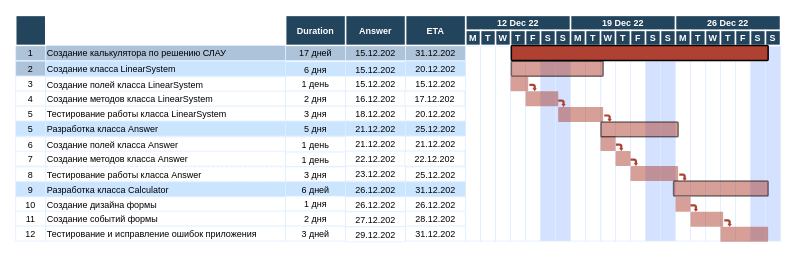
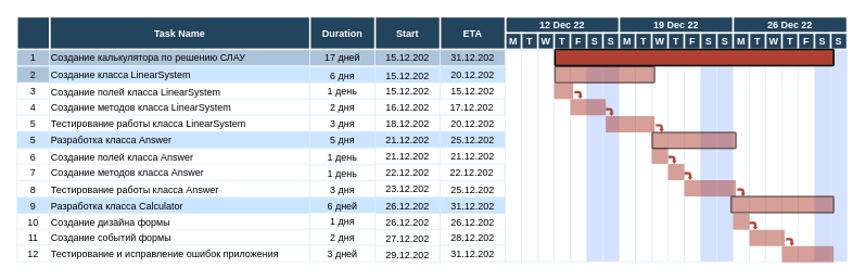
  <mxCell id="0" />
  <mxCell id="1" parent="0" />
  <mxCell id="2" value="1" style="strokeColor=#DEEDFF;fillColor=#ADC3D9" parent="1" vertex="1"><mxGeometry x="20.5" y="60" width="40" height="20" as="geometry" /></mxCell>
  <mxCell id="3" value="Создание калькулятора по решению СЛАУ" style="align=left;strokeColor=#DEEDFF;fillColor=#ADC3D9" parent="1" vertex="1"><mxGeometry x="60.5" y="60" width="320" height="20" as="geometry" /></mxCell>
  <mxCell id="4" value="17 дней" style="strokeColor=#DEEDFF;fillColor=#ADC3D9" parent="1" vertex="1"><mxGeometry x="380.5" y="60" width="80.0" height="20" as="geometry" /></mxCell>
  <mxCell id="5" value="15.12.202" style="strokeColor=#DEEDFF;fillColor=#ADC3D9" parent="1" vertex="1"><mxGeometry x="460.5" y="60" width="80.0" height="20" as="geometry" /></mxCell>
  <mxCell id="6" value="31.12.202" style="strokeColor=#DEEDFF;fillColor=#ADC3D9" parent="1" vertex="1"><mxGeometry x="540.5" y="60" width="80.0" height="20" as="geometry" /></mxCell>
  <mxCell id="7" value="" style="strokeColor=#DEEDFF" parent="1" vertex="1"><mxGeometry x="620.5" y="61" width="20" height="260" as="geometry" /></mxCell>
  <mxCell id="8" value="2" style="strokeColor=#DEEDFF;fillColor=#adc3d9;" parent="1" vertex="1"><mxGeometry x="20.5" y="81" width="40" height="20" as="geometry" /></mxCell>
  <mxCell id="9" value="Создание класса LinearSystem" style="align=left;strokeColor=#DEEDFF;fillColor=#CCE5FF" parent="1" vertex="1"><mxGeometry x="60.5" y="81" width="320.0" height="20" as="geometry" /></mxCell>
  <mxCell id="10" value="6 дня" style="strokeColor=#DEEDFF;fillColor=#CCE5FF" parent="1" vertex="1"><mxGeometry x="380.5" y="82" width="80.0" height="20" as="geometry" /></mxCell>
  <mxCell id="11" value="15.12.202" style="strokeColor=#DEEDFF;fillColor=#CCE5FF" parent="1" vertex="1"><mxGeometry x="460.5" y="82" width="80.0" height="20" as="geometry" /></mxCell>
  <mxCell id="12" value="20.12.202" style="strokeColor=#DEEDFF;fillColor=#CCE5FF" parent="1" vertex="1"><mxGeometry x="540.5" y="81" width="80.0" height="20" as="geometry" /></mxCell>
  <mxCell id="13" value="3" style="strokeColor=#DEEDFF" parent="1" vertex="1"><mxGeometry x="20.5" y="101" width="40" height="20" as="geometry" /></mxCell>
  <mxCell id="14" value="Создание полей класса LinearSystem" style="align=left;strokeColor=#DEEDFF" parent="1" vertex="1"><mxGeometry x="60.5" y="102" width="320.0" height="20.0" as="geometry" /></mxCell>
  <mxCell id="15" value="1 день" style="strokeColor=#DEEDFF" parent="1" vertex="1"><mxGeometry x="380.5" y="101" width="80.0" height="20" as="geometry" /></mxCell>
  <mxCell id="16" value="15.12.202" style="strokeColor=#DEEDFF" parent="1" vertex="1"><mxGeometry x="460.5" y="101" width="80.0" height="20" as="geometry" /></mxCell>
  <mxCell id="17" value="15.12.202" style="strokeColor=#DEEDFF" parent="1" vertex="1"><mxGeometry x="540.5" y="101" width="80.0" height="20" as="geometry" /></mxCell>
  <mxCell id="18" value="4" style="strokeColor=#DEEDFF" parent="1" vertex="1"><mxGeometry x="20.5" y="121" width="40" height="20" as="geometry" /></mxCell>
  <mxCell id="19" value="Создание методов класса LinearSystem" style="align=left;strokeColor=#DEEDFF" parent="1" vertex="1"><mxGeometry x="60.5" y="121" width="320" height="20" as="geometry" /></mxCell>
  <mxCell id="20" value="2 дня" style="strokeColor=#DEEDFF" parent="1" vertex="1"><mxGeometry x="380.5" y="121" width="80.0" height="20" as="geometry" /></mxCell>
  <mxCell id="21" value="16.12.202" style="strokeColor=#DEEDFF" parent="1" vertex="1"><mxGeometry x="460.5" y="121" width="80.0" height="20" as="geometry" /></mxCell>
  <mxCell id="22" value="17.12.202" style="strokeColor=#DEEDFF" parent="1" vertex="1"><mxGeometry x="539.5" y="121" width="80.0" height="20" as="geometry" /></mxCell>
  <mxCell id="23" value="5" style="strokeColor=#DEEDFF" parent="1" vertex="1"><mxGeometry x="20.5" y="141" width="40" height="20" as="geometry" /></mxCell>
  <mxCell id="24" value="Тестирование работы класса LinearSystem" style="align=left;strokeColor=#DEEDFF" parent="1" vertex="1"><mxGeometry x="60.5" y="141" width="320.0" height="20" as="geometry" /></mxCell>
  <mxCell id="25" value="" style="edgeStyle=orthogonalEdgeStyle;rounded=0;orthogonalLoop=1;jettySize=auto;html=1;startArrow=none;" parent="1" source="137" target="51" edge="1"><mxGeometry relative="1" as="geometry" /></mxCell>
  <mxCell id="26" value="3 дня" style="strokeColor=#DEEDFF" parent="1" vertex="1"><mxGeometry x="380.5" y="141" width="80.0" height="20" as="geometry" /></mxCell>
  <mxCell id="27" value="18.12.202" style="strokeColor=#DEEDFF" parent="1" vertex="1"><mxGeometry x="460.5" y="141" width="80.0" height="20" as="geometry" /></mxCell>
  <mxCell id="28" value="20.12.202" style="strokeColor=#DEEDFF" parent="1" vertex="1"><mxGeometry x="540.5" y="141" width="80.0" height="20" as="geometry" /></mxCell>
  <mxCell id="29" value="5" style="strokeColor=#DEEDFF;fillColor=#CCE5FF" parent="1" vertex="1"><mxGeometry x="20.5" y="161" width="40" height="20" as="geometry" /></mxCell>
  <mxCell id="30" value="Разработка класса Answer" style="align=left;strokeColor=#DEEDFF;fillColor=#CCE5FF" parent="1" vertex="1"><mxGeometry x="60.5" y="161" width="320.0" height="20.0" as="geometry" /></mxCell>
  <mxCell id="31" value="5 дня" style="strokeColor=#DEEDFF;fillColor=#CCE5FF" parent="1" vertex="1"><mxGeometry x="380.5" y="161" width="80.0" height="20" as="geometry" /></mxCell>
  <mxCell id="32" value="21.12.202" style="strokeColor=#DEEDFF;fillColor=#CCE5FF" parent="1" vertex="1"><mxGeometry x="460.5" y="161" width="80.0" height="20" as="geometry" /></mxCell>
  <mxCell id="33" value="25.12.202" style="strokeColor=#DEEDFF;fillColor=#CCE5FF" parent="1" vertex="1"><mxGeometry x="540.5" y="161" width="80.0" height="20" as="geometry" /></mxCell>
  <mxCell id="34" value="6" style="strokeColor=#DEEDFF" parent="1" vertex="1"><mxGeometry x="20.5" y="182" width="40" height="20" as="geometry" /></mxCell>
  <mxCell id="35" value="Создание полей класса Answer" style="align=left;strokeColor=#DEEDFF" parent="1" vertex="1"><mxGeometry x="60.5" y="182" width="320.0" height="20" as="geometry" /></mxCell>
  <mxCell id="36" value="21.12.202" style="strokeColor=#DEEDFF" parent="1" vertex="1"><mxGeometry x="460.5" y="181" width="80.0" height="20" as="geometry" /></mxCell>
  <mxCell id="37" value="21.12.202" style="strokeColor=#DEEDFF" parent="1" vertex="1"><mxGeometry x="540.5" y="181" width="80.0" height="20" as="geometry" /></mxCell>
  <mxCell id="38" value="7" style="strokeColor=#DEEDFF" parent="1" vertex="1"><mxGeometry x="20.5" y="201" width="40" height="20" as="geometry" /></mxCell>
  <mxCell id="39" value="Создание методов класса Answer" style="align=left;strokeColor=#DEEDFF" parent="1" vertex="1"><mxGeometry x="60.5" y="201" width="320.0" height="20" as="geometry" /></mxCell>
  <mxCell id="40" value="1 день" style="strokeColor=#DEEDFF" parent="1" vertex="1"><mxGeometry x="380.5" y="202" width="80.0" height="20" as="geometry" /></mxCell>
  <mxCell id="41" value="22.12.202" style="strokeColor=#DEEDFF" parent="1" vertex="1"><mxGeometry x="460.5" y="201" width="80.0" height="20" as="geometry" /></mxCell>
  <mxCell id="42" value="22.12.202" style="strokeColor=#DEEDFF" parent="1" vertex="1"><mxGeometry x="539.5" y="201" width="80.0" height="20" as="geometry" /></mxCell>
  <mxCell id="43" value="8" style="strokeColor=#DEEDFF" parent="1" vertex="1"><mxGeometry x="20.5" y="222" width="40" height="20" as="geometry" /></mxCell>
  <mxCell id="44" value="Тестирование работы класса Answer" style="align=left;strokeColor=#DEEDFF;dashed=1;" parent="1" vertex="1"><mxGeometry x="60.5" y="222" width="320" height="20" as="geometry" /></mxCell>
  <mxCell id="45" value="3 дня" style="strokeColor=#DEEDFF" parent="1" vertex="1"><mxGeometry x="380.5" y="222" width="80.0" height="20" as="geometry" /></mxCell>
  <mxCell id="46" value="23.12.202" style="strokeColor=#DEEDFF" parent="1" vertex="1"><mxGeometry x="460.5" y="221" width="80.0" height="20" as="geometry" /></mxCell>
  <mxCell id="47" value="25.12.202" style="strokeColor=#DEEDFF" parent="1" vertex="1"><mxGeometry x="540.5" y="222" width="80.0" height="20" as="geometry" /></mxCell>
  <mxCell id="48" value="9" style="strokeColor=#DEEDFF;fillColor=#CCE5FF" parent="1" vertex="1"><mxGeometry x="20.5" y="242" width="40" height="20" as="geometry" /></mxCell>
  <mxCell id="49" value="Разработка класса Calculator" style="align=left;strokeColor=#DEEDFF;fillColor=#CCE5FF" parent="1" vertex="1"><mxGeometry x="60.5" y="242" width="320.0" height="20" as="geometry" /></mxCell>
  <mxCell id="50" value="6 дней" style="strokeColor=#DEEDFF;fillColor=#CCE5FF" parent="1" vertex="1"><mxGeometry x="380.5" y="242" width="80.0" height="20" as="geometry" /></mxCell>
  <mxCell id="51" value="26.12.202" style="strokeColor=#DEEDFF;fillColor=#CCE5FF" parent="1" vertex="1"><mxGeometry x="460.5" y="242" width="80.0" height="20" as="geometry" /></mxCell>
  <mxCell id="52" value="31.12.202" style="strokeColor=#DEEDFF;fillColor=#CCE5FF" parent="1" vertex="1"><mxGeometry x="540.5" y="242" width="80.0" height="20" as="geometry" /></mxCell>
  <mxCell id="53" value="10" style="strokeColor=#DEEDFF" parent="1" vertex="1"><mxGeometry x="20.5" y="262" width="40" height="20" as="geometry" /></mxCell>
  <mxCell id="54" value="Создание дизайна формы " style="align=left;strokeColor=#DEEDFF" parent="1" vertex="1"><mxGeometry x="60.5" y="262" width="320.0" height="20" as="geometry" /></mxCell>
  <mxCell id="55" value="11" style="strokeColor=#DEEDFF" parent="1" vertex="1"><mxGeometry x="20.5" y="281" width="40" height="20" as="geometry" /></mxCell>
  <mxCell id="56" value="Создание событий формы" style="align=left;strokeColor=#DEEDFF" parent="1" vertex="1"><mxGeometry x="60.5" y="281" width="320.0" height="20" as="geometry" /></mxCell>
  <mxCell id="57" value="12" style="strokeColor=#DEEDFF" parent="1" vertex="1"><mxGeometry x="20.5" y="301" width="40" height="20" as="geometry" /></mxCell>
  <mxCell id="58" value="Тестирование и исправление ошибок приложения " style="align=left;strokeColor=#DEEDFF" parent="1" vertex="1"><mxGeometry x="60.5" y="301" width="320.0" height="20" as="geometry" /></mxCell>
  <mxCell id="59" value="" style="strokeColor=#DEEDFF" parent="1" vertex="1"><mxGeometry x="640.5" y="61" width="20" height="260" as="geometry" /></mxCell>
  <mxCell id="60" value="" style="strokeColor=#DEEDFF" parent="1" vertex="1"><mxGeometry x="660.5" y="61" width="20" height="260" as="geometry" /></mxCell>
  <mxCell id="61" value="" style="strokeColor=#DEEDFF" parent="1" vertex="1"><mxGeometry x="680.5" y="81" width="20" height="240" as="geometry" /></mxCell>
  <mxCell id="62" value="" style="strokeColor=#DEEDFF" parent="1" vertex="1"><mxGeometry x="700.5" y="81" width="20" height="240" as="geometry" /></mxCell>
  <mxCell id="63" value="" style="strokeColor=#DEEDFF;fillColor=#D4E1FF" parent="1" vertex="1"><mxGeometry x="720.5" y="82" width="20" height="239" as="geometry" /></mxCell>
  <mxCell id="64" value="" style="strokeColor=#DEEDFF;fillColor=#D4E1FF" parent="1" vertex="1"><mxGeometry x="740.5" y="81" width="20" height="240" as="geometry" /></mxCell>
  <mxCell id="65" value="" style="strokeColor=#DEEDFF" parent="1" vertex="1"><mxGeometry x="760.5" y="81" width="20" height="240" as="geometry" /></mxCell>
  <mxCell id="66" value="" style="strokeColor=#DEEDFF" parent="1" vertex="1"><mxGeometry x="780.5" y="81" width="20" height="240" as="geometry" /></mxCell>
  <mxCell id="67" value="" style="strokeColor=#DEEDFF" parent="1" vertex="1"><mxGeometry x="801" y="81" width="20" height="240" as="geometry" /></mxCell>
  <mxCell id="68" value="" style="strokeColor=#DEEDFF" parent="1" vertex="1"><mxGeometry x="820.5" y="81" width="20" height="240" as="geometry" /></mxCell>
  <mxCell id="69" value="" style="strokeColor=#DEEDFF" parent="1" vertex="1"><mxGeometry x="840.5" y="81" width="20" height="240" as="geometry" /></mxCell>
  <mxCell id="70" value="" style="strokeColor=#DEEDFF;fillColor=#D4E1FF" parent="1" vertex="1"><mxGeometry x="860.5" y="81" width="20" height="240" as="geometry" /></mxCell>
  <mxCell id="71" value="" style="strokeColor=#DEEDFF;fillColor=#D4E1FF" parent="1" vertex="1"><mxGeometry x="880.5" y="81" width="20" height="240" as="geometry" /></mxCell>
  <mxCell id="72" value="" style="strokeColor=#DEEDFF" parent="1" vertex="1"><mxGeometry x="900.5" y="81" width="20" height="240" as="geometry" /></mxCell>
  <mxCell id="73" value="" style="strokeColor=#DEEDFF" parent="1" vertex="1"><mxGeometry x="920.5" y="81" width="20" height="240" as="geometry" /></mxCell>
  <mxCell id="74" value="" style="strokeColor=#DEEDFF" parent="1" vertex="1"><mxGeometry x="940.5" y="81" width="20" height="240" as="geometry" /></mxCell>
  <mxCell id="75" value="" style="strokeColor=#DEEDFF" parent="1" vertex="1"><mxGeometry x="960.5" y="81" width="20" height="240" as="geometry" /></mxCell>
  <mxCell id="76" value="" style="strokeColor=#DEEDFF" parent="1" vertex="1"><mxGeometry x="980.5" y="81" width="20" height="240" as="geometry" /></mxCell>
  <mxCell id="77" value="" style="strokeColor=#DEEDFF;fillColor=#D4E1FF" parent="1" vertex="1"><mxGeometry x="1000.5" y="81" width="20" height="240" as="geometry" /></mxCell>
  <mxCell id="78" value="" style="strokeColor=#DEEDFF;fillColor=#D4E1FF" parent="1" vertex="1"><mxGeometry x="1020.5" y="61" width="20" height="260" as="geometry" /></mxCell>
+ <mxCell id="79" value="Task Name" style="fillColor=#23445D;strokeColor=#FFFFFF;strokeWidth=2;fontColor=#FFFFFF;fontStyle=1" parent="1" vertex="1"><mxGeometry x="60.5" y="20" width="320" height="40" as="geometry" /></mxCell>
  <mxCell id="80" value="" style="fillColor=#23445D;strokeColor=#FFFFFF;strokeWidth=2;fontColor=#FFFFFF;fontStyle=1" parent="1" vertex="1"><mxGeometry x="20.5" y="20" width="40" height="40" as="geometry" /></mxCell>
- <mxCell id="81" value="12 Dec 22" style="fillColor=#23445D;strokeColor=#FFFFFF;strokeWidth=2;fontColor=#FFFFFF;fontStyle=1" parent="1" vertex="1"><mxGeometry x="620.5" y="20" width="140" height="20" as="geometry" /></mxCell>
+ <mxCell id="81" value="12 Dec 22" style="fillColor=#23445D;strokeColor=#FFFFFF;strokeWidth=2;fontColor=#FFFFFF;fontStyle=1;rounded=1;" parent="1" vertex="1"><mxGeometry x="620.5" y="20" width="140" height="20" as="geometry" /></mxCell>
  <mxCell id="82" value="M" style="fillColor=#23445D;strokeColor=#FFFFFF;strokeWidth=2;fontColor=#FFFFFF;fontStyle=1" parent="1" vertex="1"><mxGeometry x="620.5" y="40" width="20" height="20" as="geometry" /></mxCell>
  <mxCell id="83" value="T" style="fillColor=#23445D;strokeColor=#FFFFFF;strokeWidth=2;fontColor=#FFFFFF;fontStyle=1" parent="1" vertex="1"><mxGeometry x="640.5" y="40" width="20" height="20" as="geometry" /></mxCell>
  <mxCell id="84" value="W" style="fillColor=#23445D;strokeColor=#FFFFFF;strokeWidth=2;fontColor=#FFFFFF;fontStyle=1" parent="1" vertex="1"><mxGeometry x="660.5" y="40" width="20" height="20" as="geometry" /></mxCell>
  <mxCell id="85" value="T" style="fillColor=#23445D;strokeColor=#FFFFFF;strokeWidth=2;fontColor=#FFFFFF;fontStyle=1" parent="1" vertex="1"><mxGeometry x="680.5" y="40" width="20" height="20" as="geometry" /></mxCell>
  <mxCell id="86" value="F" style="fillColor=#23445D;strokeColor=#FFFFFF;strokeWidth=2;fontColor=#FFFFFF;fontStyle=1" parent="1" vertex="1"><mxGeometry x="700.5" y="40" width="20" height="20" as="geometry" /></mxCell>
  <mxCell id="87" value="S" style="fillColor=#23445D;strokeColor=#FFFFFF;strokeWidth=2;fontColor=#FFFFFF;fontStyle=1" parent="1" vertex="1"><mxGeometry x="720.5" y="40" width="20" height="20" as="geometry" /></mxCell>
  <mxCell id="88" value="S" style="fillColor=#23445D;strokeColor=#FFFFFF;strokeWidth=2;fontColor=#FFFFFF;fontStyle=1" parent="1" vertex="1"><mxGeometry x="740.5" y="40" width="20" height="20" as="geometry" /></mxCell>
  <mxCell id="89" value="Duration" style="fillColor=#23445D;strokeColor=#FFFFFF;strokeWidth=2;fontColor=#FFFFFF;fontStyle=1" parent="1" vertex="1"><mxGeometry x="380.5" y="20" width="80.0" height="40.0" as="geometry" /></mxCell>
- <mxCell id="90" value="Answer" style="fillColor=#23445D;strokeColor=#FFFFFF;strokeWidth=2;fontColor=#FFFFFF;fontStyle=1" parent="1" vertex="1"><mxGeometry x="460.5" y="20" width="80.0" height="40.0" as="geometry" /></mxCell>
+ <mxCell id="90" value="Start" style="fillColor=#23445D;strokeColor=#FFFFFF;strokeWidth=2;fontColor=#FFFFFF;fontStyle=1" parent="1" vertex="1"><mxGeometry x="460.5" y="20" width="80.0" height="40.0" as="geometry" /></mxCell>
  <mxCell id="91" value="ETA" style="fillColor=#23445D;strokeColor=#FFFFFF;strokeWidth=2;fontColor=#FFFFFF;fontStyle=1" parent="1" vertex="1"><mxGeometry x="540.5" y="20" width="80.0" height="40.0" as="geometry" /></mxCell>
  <mxCell id="92" value="19 Dec 22" style="fillColor=#23445D;strokeColor=#FFFFFF;strokeWidth=2;fontColor=#FFFFFF;fontStyle=1" parent="1" vertex="1"><mxGeometry x="760.5" y="20" width="140" height="20" as="geometry" /></mxCell>
  <mxCell id="93" value="M" style="fillColor=#23445D;strokeColor=#FFFFFF;strokeWidth=2;fontColor=#FFFFFF;fontStyle=1" parent="1" vertex="1"><mxGeometry x="760.5" y="40" width="20" height="20" as="geometry" /></mxCell>
  <mxCell id="94" value="T" style="fillColor=#23445D;strokeColor=#FFFFFF;strokeWidth=2;fontColor=#FFFFFF;fontStyle=1" parent="1" vertex="1"><mxGeometry x="780.5" y="40" width="20" height="20" as="geometry" /></mxCell>
  <mxCell id="95" value="W" style="fillColor=#23445D;strokeColor=#FFFFFF;strokeWidth=2;fontColor=#FFFFFF;fontStyle=1" parent="1" vertex="1"><mxGeometry x="800.5" y="40" width="20" height="20" as="geometry" /></mxCell>
  <mxCell id="96" value="T" style="fillColor=#23445D;strokeColor=#FFFFFF;strokeWidth=2;fontColor=#FFFFFF;fontStyle=1" parent="1" vertex="1"><mxGeometry x="820.5" y="40" width="20" height="20" as="geometry" /></mxCell>
  <mxCell id="97" value="F" style="fillColor=#23445D;strokeColor=#FFFFFF;strokeWidth=2;fontColor=#FFFFFF;fontStyle=1" parent="1" vertex="1"><mxGeometry x="840.5" y="40" width="20" height="20" as="geometry" /></mxCell>
  <mxCell id="98" value="S" style="fillColor=#23445D;strokeColor=#FFFFFF;strokeWidth=2;fontColor=#FFFFFF;fontStyle=1" parent="1" vertex="1"><mxGeometry x="860.5" y="40" width="20" height="20" as="geometry" /></mxCell>
  <mxCell id="99" value="S" style="fillColor=#23445D;strokeColor=#FFFFFF;strokeWidth=2;fontColor=#FFFFFF;fontStyle=1" parent="1" vertex="1"><mxGeometry x="880.5" y="40" width="20" height="20" as="geometry" /></mxCell>
  <mxCell id="100" value="26 Dec 22" style="fillColor=#23445D;strokeColor=#FFFFFF;strokeWidth=2;fontColor=#FFFFFF;fontStyle=1" parent="1" vertex="1"><mxGeometry x="900.5" y="20" width="140" height="20" as="geometry" /></mxCell>
  <mxCell id="101" value="M" style="fillColor=#23445D;strokeColor=#FFFFFF;strokeWidth=2;fontColor=#FFFFFF;fontStyle=1" parent="1" vertex="1"><mxGeometry x="900.5" y="40" width="20" height="20" as="geometry" /></mxCell>
  <mxCell id="102" value="T" style="fillColor=#23445D;strokeColor=#FFFFFF;strokeWidth=2;fontColor=#FFFFFF;fontStyle=1" parent="1" vertex="1"><mxGeometry x="920.5" y="40" width="20" height="20" as="geometry" /></mxCell>
  <mxCell id="103" value="W" style="fillColor=#23445D;strokeColor=#FFFFFF;strokeWidth=2;fontColor=#FFFFFF;fontStyle=1" parent="1" vertex="1"><mxGeometry x="940.5" y="40" width="20" height="20" as="geometry" /></mxCell>
  <mxCell id="104" value="T" style="fillColor=#23445D;strokeColor=#FFFFFF;strokeWidth=2;fontColor=#FFFFFF;fontStyle=1" parent="1" vertex="1"><mxGeometry x="960.5" y="40" width="20" height="20" as="geometry" /></mxCell>
  <mxCell id="105" value="F" style="fillColor=#23445D;strokeColor=#FFFFFF;strokeWidth=2;fontColor=#FFFFFF;fontStyle=1" parent="1" vertex="1"><mxGeometry x="980.5" y="40" width="20" height="20" as="geometry" /></mxCell>
  <mxCell id="106" value="S" style="fillColor=#23445D;strokeColor=#FFFFFF;strokeWidth=2;fontColor=#FFFFFF;fontStyle=1" parent="1" vertex="1"><mxGeometry x="1000.5" y="40" width="20" height="20" as="geometry" /></mxCell>
  <mxCell id="107" value="S" style="fillColor=#23445D;strokeColor=#FFFFFF;strokeWidth=2;fontColor=#FFFFFF;fontStyle=1" parent="1" vertex="1"><mxGeometry x="1020.5" y="40" width="20" height="20" as="geometry" /></mxCell>
  <mxCell id="108" value="" style="shape=mxgraph.flowchart.process;fillColor=#AE4132;strokeColor=#000000;strokeWidth=2;opacity=50" parent="1" vertex="1"><mxGeometry x="681.5" y="81" width="122.5" height="20" as="geometry" /></mxCell>
  <mxCell id="109" value="" style="shape=mxgraph.arrows.bent_right_arrow;fillColor=#AE4132;strokeColor=none;strokeWidth=2;direction=south" parent="1" vertex="1"><mxGeometry x="705.5" y="111" width="10.0" height="10.0" as="geometry" /></mxCell>
  <mxCell id="110" value="" style="shape=mxgraph.flowchart.process;fillColor=#AE4132;strokeColor=none;strokeWidth=2;opacity=50" parent="1" vertex="1"><mxGeometry x="680.5" y="101" width="23.5" height="20" as="geometry" /></mxCell>
  <mxCell id="111" value="" style="shape=mxgraph.flowchart.process;fillColor=#AE4132;strokeColor=#000000;strokeWidth=2;opacity=100" parent="1" vertex="1"><mxGeometry x="681.5" y="60" width="342.5" height="20" as="geometry" /></mxCell>
  <mxCell id="112" value="" style="shape=mxgraph.flowchart.process;fillColor=#AE4132;strokeColor=none;strokeWidth=2;opacity=50" parent="1" vertex="1"><mxGeometry x="700.5" y="121" width="43.5" height="20" as="geometry" /></mxCell>
  <mxCell id="113" value="" style="shape=mxgraph.flowchart.process;fillColor=#AE4132;strokeColor=none;strokeWidth=2;opacity=50" parent="1" vertex="1"><mxGeometry x="744" y="142" width="60" height="20" as="geometry" /></mxCell>
  <mxCell id="114" value="" style="shape=mxgraph.flowchart.process;fillColor=#AE4132;strokeColor=none;strokeWidth=2;opacity=50" parent="1" vertex="1"><mxGeometry x="800.5" y="181" width="20" height="20" as="geometry" /></mxCell>
  <mxCell id="115" value="" style="shape=mxgraph.flowchart.process;fillColor=#AE4132;strokeColor=none;strokeWidth=2;opacity=50" parent="1" vertex="1"><mxGeometry x="840.5" y="221" width="63.5" height="20" as="geometry" /></mxCell>
  <mxCell id="116" value="" style="shape=mxgraph.flowchart.process;fillColor=#AE4132;strokeColor=#000000;strokeWidth=2;opacity=50" parent="1" vertex="1"><mxGeometry x="801" y="162" width="103" height="20" as="geometry" /></mxCell>
  <mxCell id="117" value="" style="shape=mxgraph.flowchart.process;fillColor=#AE4132;strokeColor=none;strokeWidth=2;opacity=50" parent="1" vertex="1"><mxGeometry x="900.5" y="262" width="20" height="20" as="geometry" /></mxCell>
  <mxCell id="118" value="" style="shape=mxgraph.flowchart.process;fillColor=#AE4132;strokeColor=none;strokeWidth=2;opacity=50" parent="1" vertex="1"><mxGeometry x="920.5" y="282" width="43.5" height="20" as="geometry" /></mxCell>
  <mxCell id="119" value="" style="shape=mxgraph.flowchart.process;fillColor=#AE4132;strokeColor=none;strokeWidth=2;opacity=50" parent="1" vertex="1"><mxGeometry x="960.5" y="302" width="63.5" height="20" as="geometry" /></mxCell>
  <mxCell id="120" value="" style="shape=mxgraph.flowchart.process;fillColor=#AE4132;strokeColor=#000000;strokeWidth=2;opacity=50" parent="1" vertex="1"><mxGeometry x="897.87" y="241" width="126.13" height="20" as="geometry" /></mxCell>
  <mxCell id="121" value="1 дня" style="strokeColor=#DEEDFF" parent="1" vertex="1"><mxGeometry x="380.5" y="261" width="80.0" height="20" as="geometry" /></mxCell>
  <mxCell id="122" style="edgeStyle=orthogonalEdgeStyle;rounded=0;orthogonalLoop=1;jettySize=auto;html=1;" edge="1" parent="1" source="123"><mxGeometry relative="1" as="geometry"><mxPoint x="500.5" y="291" as="targetPoint" /></mxGeometry></mxCell>
  <mxCell id="123" value="26.12.202" style="strokeColor=#DEEDFF" parent="1" vertex="1"><mxGeometry x="460.5" y="262" width="80.0" height="20" as="geometry" /></mxCell>
  <mxCell id="124" value="26.12.202" style="strokeColor=#DEEDFF" parent="1" vertex="1"><mxGeometry x="540.5" y="262" width="80.0" height="20" as="geometry" /></mxCell>
  <mxCell id="125" value="2 дня" style="strokeColor=#DEEDFF" parent="1" vertex="1"><mxGeometry x="380.5" y="281" width="80.0" height="20" as="geometry" /></mxCell>
  <mxCell id="126" value="27.12.202" style="strokeColor=#DEEDFF" parent="1" vertex="1"><mxGeometry x="460.5" y="282" width="80.0" height="20" as="geometry" /></mxCell>
  <mxCell id="127" value="28.12.202" style="strokeColor=#DEEDFF" parent="1" vertex="1"><mxGeometry x="540.5" y="281" width="80.0" height="20" as="geometry" /></mxCell>
  <mxCell id="128" value="3 дней" style="strokeColor=#DEEDFF" parent="1" vertex="1"><mxGeometry x="380.5" y="301" width="80.0" height="20" as="geometry" /></mxCell>
  <mxCell id="129" value="29.12.202" style="strokeColor=#DEEDFF" parent="1" vertex="1"><mxGeometry x="460.5" y="302" width="80.0" height="20" as="geometry" /></mxCell>
  <mxCell id="130" value="31.12.202" style="strokeColor=#DEEDFF" parent="1" vertex="1"><mxGeometry x="540.5" y="301" width="80.0" height="20" as="geometry" /></mxCell>
  <mxCell id="131" value="" style="shape=mxgraph.arrows.bent_right_arrow;fillColor=#AE4132;strokeColor=none;strokeWidth=2;direction=south" parent="1" vertex="1"><mxGeometry x="744" y="132" width="10.0" height="10.0" as="geometry" /></mxCell>
  <mxCell id="132" value="" style="shape=mxgraph.arrows.bent_right_arrow;fillColor=#AE4132;strokeColor=none;strokeWidth=2;direction=south" parent="1" vertex="1"><mxGeometry x="805.5" y="152" width="10.0" height="10.0" as="geometry" /></mxCell>
  <mxCell id="133" value="" style="shape=mxgraph.arrows.bent_right_arrow;fillColor=#AE4132;strokeColor=none;strokeWidth=2;direction=south" parent="1" vertex="1"><mxGeometry x="821" y="191" width="10.0" height="10.0" as="geometry" /></mxCell>
  <mxCell id="134" value="" style="shape=mxgraph.arrows.bent_right_arrow;fillColor=#AE4132;strokeColor=none;strokeWidth=2;direction=south" parent="1" vertex="1"><mxGeometry x="905.5" y="231" width="10.0" height="10.0" as="geometry" /></mxCell>
  <mxCell id="135" value="" style="shape=mxgraph.arrows.bent_right_arrow;fillColor=#AE4132;strokeColor=none;strokeWidth=2;direction=south" parent="1" vertex="1"><mxGeometry x="920.5" y="272" width="10.0" height="10.0" as="geometry" /></mxCell>
  <mxCell id="136" value="" style="shape=mxgraph.arrows.bent_right_arrow;fillColor=#AE4132;strokeColor=none;strokeWidth=2;direction=south" parent="1" vertex="1"><mxGeometry x="965.5" y="292" width="10.0" height="10.0" as="geometry" /></mxCell>
  <mxCell id="137" value="1 день" style="strokeColor=#DEEDFF" parent="1" vertex="1"><mxGeometry x="380.5" y="182" width="80.0" height="20" as="geometry" /></mxCell>
  <mxCell id="138" value="" style="shape=mxgraph.flowchart.process;fillColor=#AE4132;strokeColor=none;strokeWidth=2;opacity=50" vertex="1" parent="1"><mxGeometry x="820.5" y="201" width="20" height="20" as="geometry" /></mxCell>
  <mxCell id="139" value="" style="shape=mxgraph.arrows.bent_right_arrow;fillColor=#AE4132;strokeColor=none;strokeWidth=2;direction=south" vertex="1" parent="1"><mxGeometry x="840.5" y="211" width="10.0" height="10.0" as="geometry" /></mxCell>
